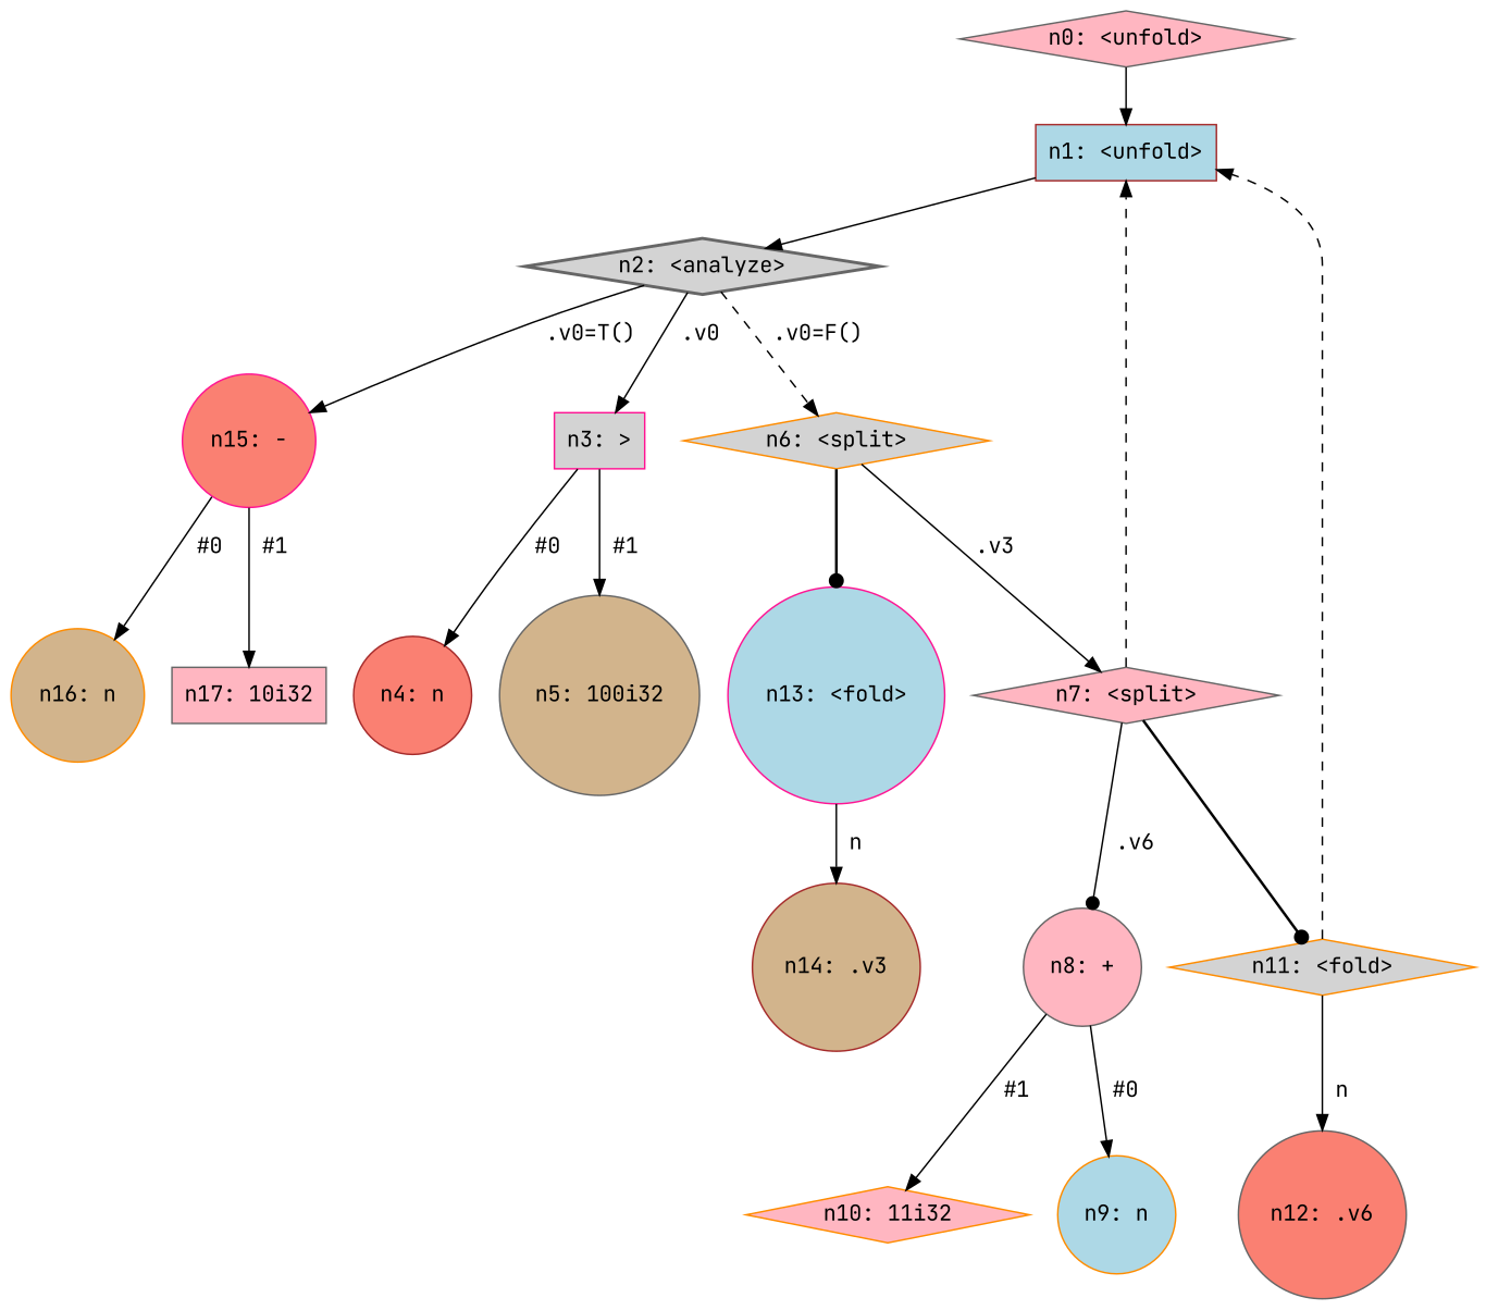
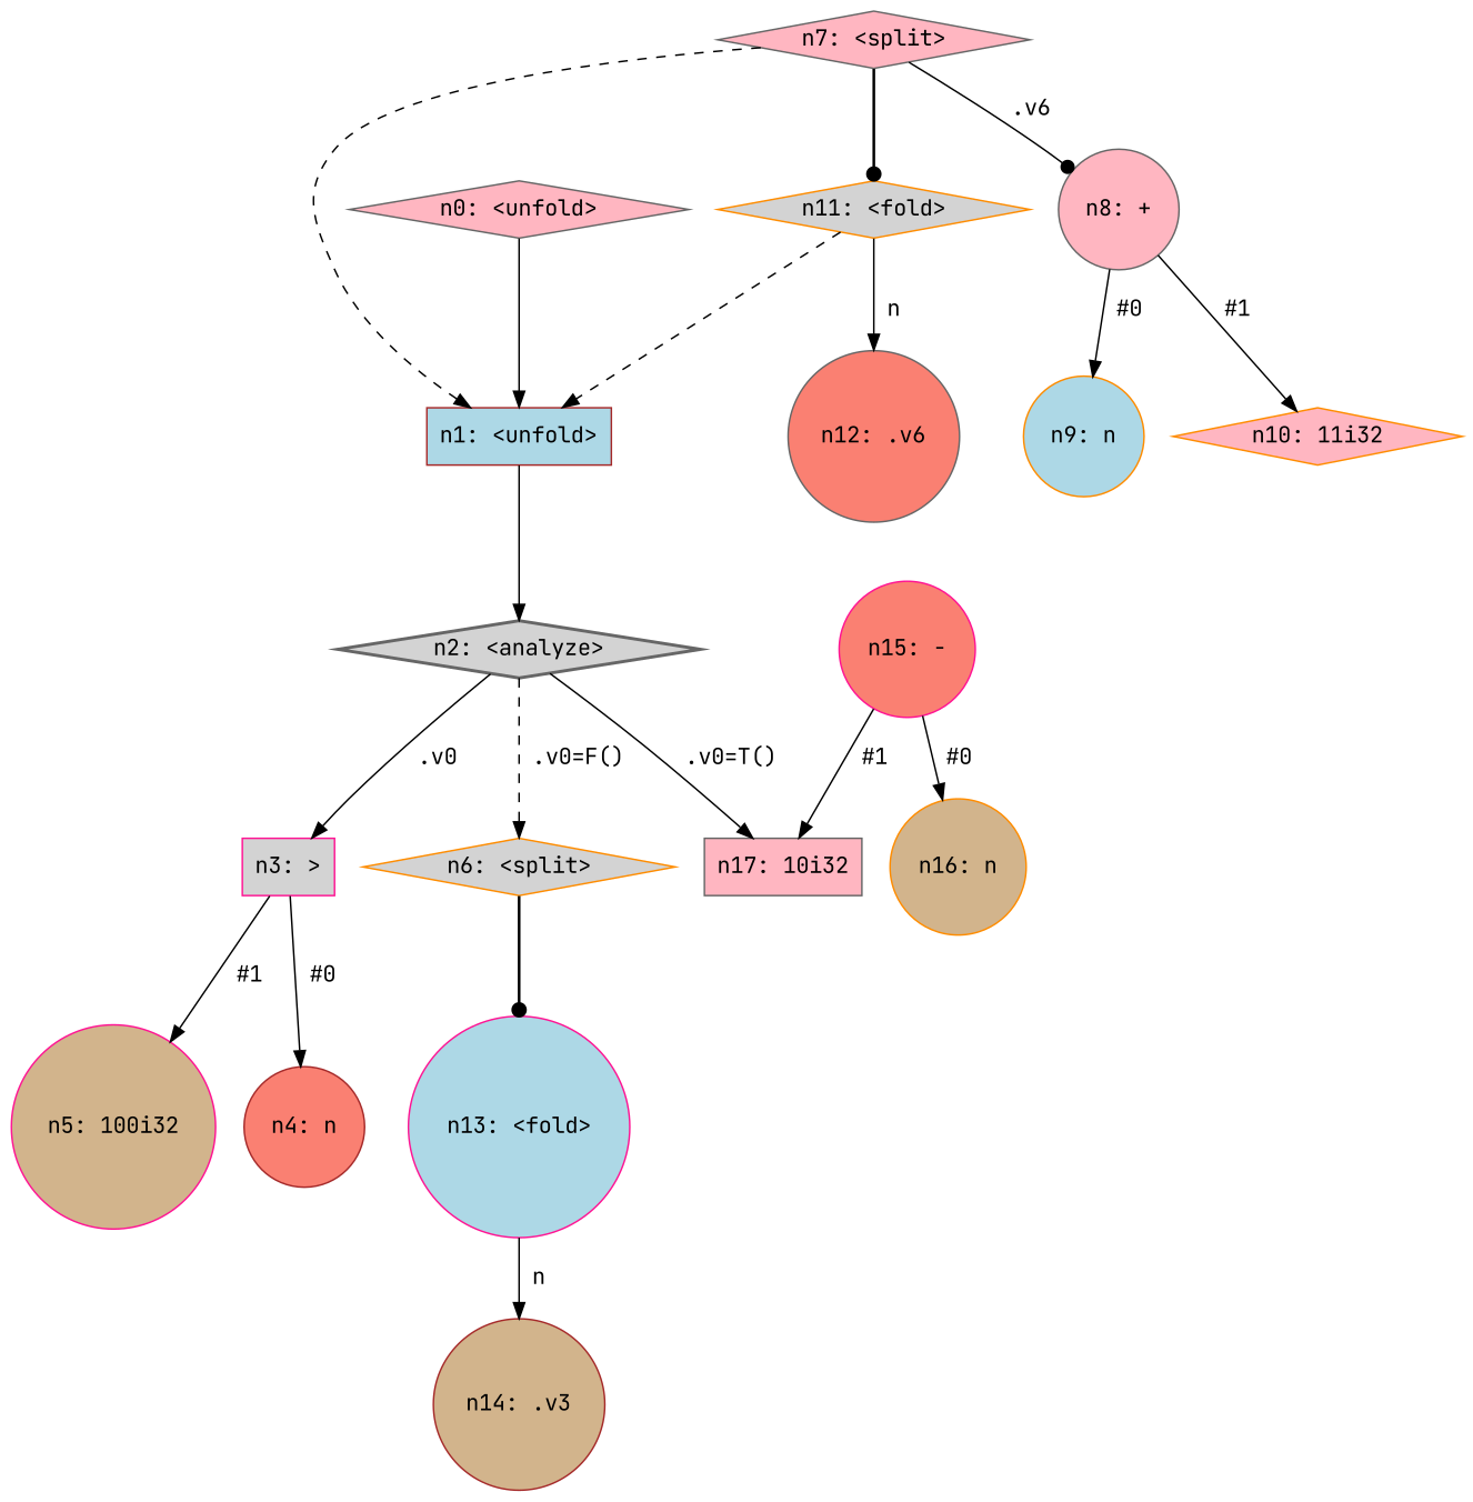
  digraph {
    fontname="JetBrains Mono"
    node [color=gray40 fillcolor=lightpink fontname="JetBrains Mono" shape=circle style=filled]
    edge [fontname="JetBrains Mono"]
    n1 [label="n0: <unfold>" shape=diamond]
    n2 [color=brown fillcolor=lightblue label="n1: <unfold>" shape=box]
    n3 [fillcolor=lightgrey label="n2: <analyze>" shape=diamond style="bold,filled"]
    n4 [color=deeppink fillcolor=lightgrey label="n3: >" shape=box]
    n5 [color=darkorange fillcolor=lightgrey label="n6: <split>" shape=diamond]
    n6 [color=deeppink fillcolor=salmon label="n15: -"]
    n7 [color=brown fillcolor=salmon label="n4: n"]
-   n8 [fillcolor=tan label="n5: 100i32"]
+   n8 [color=deeppink fillcolor=tan label="n5: 100i32"]
    n9 [label="n7: <split>" shape=diamond]
    n10 [color=deeppink fillcolor=lightblue label="n13: <fold>"]
    n11 [color=darkorange fillcolor=tan label="n16: n"]
    n12 [label="n17: 10i32" shape=box]
    n13 [label="n8: +"]
    n14 [color=darkorange fillcolor=lightgrey label="n11: <fold>" shape=diamond]
    n15 [color=brown fillcolor=tan label="n14: .v3"]
    n16 [color=darkorange fillcolor=lightblue label="n9: n"]
    n17 [color=darkorange label="n10: 11i32" shape=diamond]
    n18 [fillcolor=salmon label="n12: .v6"]
    n1 -> n2
    n2 -> n3
    n3 -> n4 [label=" .v0 "]
    n3 -> n5 [label=" .v0=F() " style=dashed]
-   n3 -> n6 [label=" .v0=T() "]
+   n3 -> n12 [label=" .v0=T() "]
    n4 -> n7 [label=" #0 "]
    n4 -> n8 [label=" #1 "]
-   n5 -> n9 [label=" .v3 "]
    n5 -> n10 [arrowhead=dot penwidth=1.7]
    n6 -> n11 [label=" #0 "]
    n6 -> n12 [label=" #1 "]
    n9 -> n2 [style=dashed]
    n9 -> n13 [arrowhead=dot label=" .v6 "]
    n9 -> n14 [arrowhead=dot penwidth=1.7]
    n10 -> n15 [label=" n "]
    n13 -> n16 [label=" #0 "]
    n13 -> n17 [label=" #1 "]
    n14 -> n2 [style=dashed]
    n14 -> n18 [label=" n "]
  }
